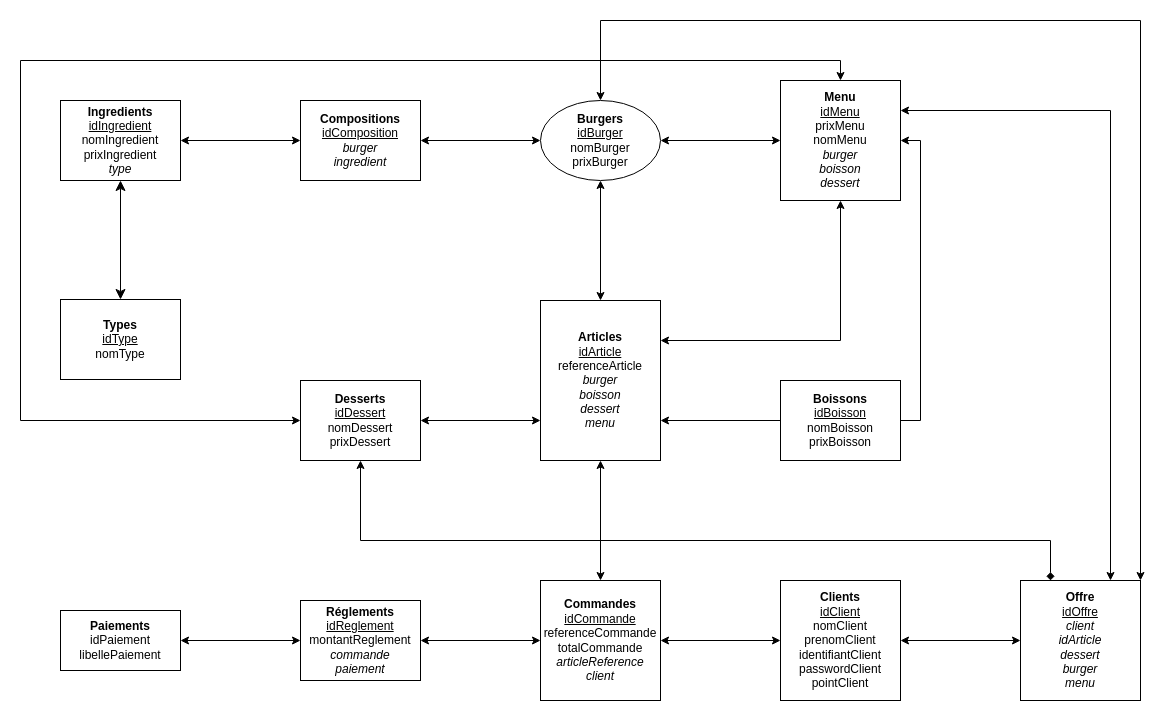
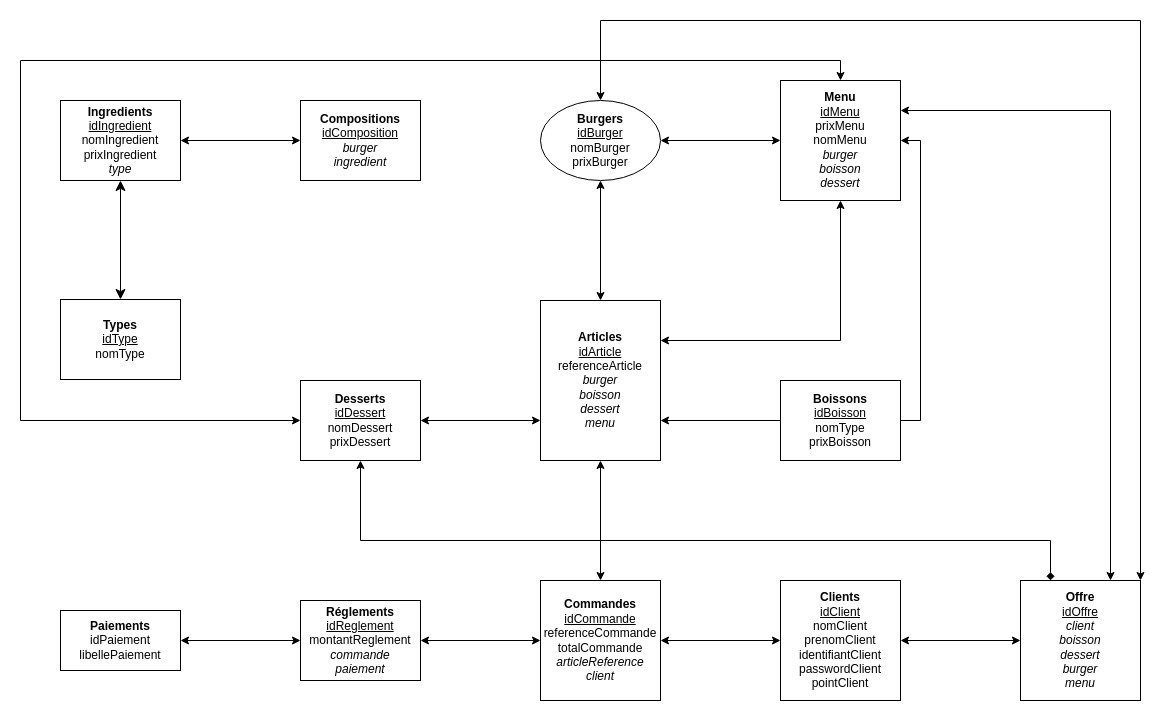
  <mxCell id="0" />
  <mxCell id="1" parent="0" />
  <mxCell id="2" style="edgeStyle=orthogonalEdgeStyle;rounded=0;orthogonalLoop=1;jettySize=auto;html=1;entryX=1;entryY=0.5;entryDx=0;entryDy=0;startArrow=classic;startFill=1;" edge="1" parent="1" source="3" target="22"><mxGeometry relative="1" as="geometry" /></mxCell>
  <mxCell id="3" value="&lt;b&gt;Clients&lt;/b&gt;&lt;br&gt;&lt;u&gt;idClient&lt;/u&gt;&lt;br&gt;nomClient&lt;br&gt;prenomClient&lt;br&gt;identifiantClient&lt;br&gt;passwordClient&lt;br&gt;pointClient" style="rounded=0;whiteSpace=wrap;html=1;" vertex="1" parent="1"><mxGeometry x="780" y="580" width="120" height="120" as="geometry" /></mxCell>
  <mxCell id="4" value="&lt;b&gt;Ingredients&lt;/b&gt;&lt;br&gt;&lt;u&gt;idIngredient&lt;/u&gt;&lt;br&gt;nomIngredient&lt;br&gt;prixIngredient&lt;br&gt;&lt;i&gt;type&lt;br&gt;&lt;/i&gt;" style="rounded=0;whiteSpace=wrap;html=1;" vertex="1" parent="1"><mxGeometry x="60" y="100" width="120" height="80" as="geometry" /></mxCell>
  <mxCell id="5" value="&lt;b&gt;Types&lt;br&gt;&lt;/b&gt;&lt;u&gt;idType&lt;br&gt;&lt;/u&gt;nomType" style="rounded=0;whiteSpace=wrap;html=1;" vertex="1" parent="1"><mxGeometry x="60" y="299" width="120" height="80" as="geometry" /></mxCell>
  <mxCell id="6" value="" style="edgeStyle=none;orthogonalLoop=1;jettySize=auto;html=1;endArrow=classic;startArrow=classic;endSize=8;startSize=8;rounded=0;exitX=0.5;exitY=1;exitDx=0;exitDy=0;entryX=0.5;entryY=0;entryDx=0;entryDy=0;" edge="1" parent="1" source="4" target="5"><mxGeometry width="100" relative="1" as="geometry"><mxPoint x="110" y="230" as="sourcePoint" /><mxPoint x="210" y="230" as="targetPoint" /><Array as="points" /></mxGeometry></mxCell>
  <mxCell id="7" style="edgeStyle=orthogonalEdgeStyle;rounded=0;orthogonalLoop=1;jettySize=auto;html=1;entryX=1;entryY=0.25;entryDx=0;entryDy=0;exitX=0.5;exitY=1;exitDx=0;exitDy=0;startArrow=classic;startFill=1;" edge="1" parent="1" source="9" target="11"><mxGeometry relative="1" as="geometry" /></mxCell>
  <mxCell id="8" style="edgeStyle=orthogonalEdgeStyle;rounded=0;orthogonalLoop=1;jettySize=auto;html=1;entryX=0.75;entryY=0;entryDx=0;entryDy=0;exitX=1;exitY=0.25;exitDx=0;exitDy=0;startArrow=classic;startFill=1;" edge="1" parent="1" source="9" target="32"><mxGeometry relative="1" as="geometry" /></mxCell>
  <mxCell id="9" value="&lt;b&gt;Menu&lt;/b&gt;&lt;br&gt;&lt;u&gt;idMenu&lt;br&gt;&lt;/u&gt;prixMenu&lt;br&gt;nomMenu&lt;br&gt;&lt;i&gt;burger&lt;br&gt;boisson&lt;br&gt;dessert&lt;/i&gt;" style="rounded=0;whiteSpace=wrap;html=1;" vertex="1" parent="1"><mxGeometry x="780" y="80" width="120" height="120" as="geometry" /></mxCell>
  <mxCell id="10" style="edgeStyle=orthogonalEdgeStyle;rounded=0;orthogonalLoop=1;jettySize=auto;html=1;entryX=0.5;entryY=0;entryDx=0;entryDy=0;startArrow=classic;startFill=1;" edge="1" parent="1" source="11" target="22"><mxGeometry relative="1" as="geometry" /></mxCell>
  <mxCell id="11" value="&lt;b&gt;Articles&lt;/b&gt;&lt;br&gt;&lt;u&gt;idArticle&lt;br&gt;&lt;/u&gt;referenceArticle&lt;i&gt;&lt;br&gt;burger&lt;br&gt;boisson&lt;br&gt;dessert&lt;br&gt;menu&lt;/i&gt;" style="rounded=0;whiteSpace=wrap;html=1;" vertex="1" parent="1"><mxGeometry x="540" y="300" width="120" height="160" as="geometry" /></mxCell>
  <mxCell id="12" style="edgeStyle=orthogonalEdgeStyle;rounded=0;orthogonalLoop=1;jettySize=auto;html=1;entryX=0;entryY=0.5;entryDx=0;entryDy=0;startArrow=classic;startFill=1;" edge="1" parent="1" source="14" target="9"><mxGeometry relative="1" as="geometry" /></mxCell>
  <mxCell id="13" style="edgeStyle=orthogonalEdgeStyle;rounded=0;orthogonalLoop=1;jettySize=auto;html=1;entryX=1;entryY=0;entryDx=0;entryDy=0;startArrow=classic;startFill=1;" edge="1" parent="1" source="14" target="32"><mxGeometry relative="1" as="geometry"><Array as="points"><mxPoint x="600" y="20" /><mxPoint x="1140" y="20" /></Array></mxGeometry></mxCell>
  <mxCell id="14" value="&lt;b&gt;Burgers&lt;/b&gt;&lt;br&gt;&lt;u&gt;idBurger&lt;/u&gt;&lt;br&gt;nomBurger&lt;br&gt;prixBurger" style="ellipse;whiteSpace=wrap;html=1;" vertex="1" parent="1"><mxGeometry x="540" y="100" width="120" height="80" as="geometry" /></mxCell>
  <mxCell id="15" value="&lt;b&gt;Compositions&lt;/b&gt;&lt;br&gt;&lt;u&gt;idComposition&lt;/u&gt;&lt;br&gt;&lt;i&gt;burger&lt;/i&gt;&lt;br&gt;&lt;i&gt;ingredient&lt;/i&gt;" style="rounded=0;whiteSpace=wrap;html=1;" vertex="1" parent="1"><mxGeometry x="300" y="100" width="120" height="80" as="geometry" /></mxCell>
  <mxCell id="16" value="" style="endArrow=classic;startArrow=classic;html=1;rounded=0;exitX=1;exitY=0.5;exitDx=0;exitDy=0;entryX=0;entryY=0.5;entryDx=0;entryDy=0;" edge="1" parent="1" source="4" target="15"><mxGeometry width="50" height="50" relative="1" as="geometry"><mxPoint x="370" y="270" as="sourcePoint" /><mxPoint x="420" y="220" as="targetPoint" /></mxGeometry></mxCell>
- <mxCell id="17" value="" style="endArrow=classic;startArrow=classic;html=1;rounded=0;entryX=0;entryY=0.5;entryDx=0;entryDy=0;exitX=1;exitY=0.5;exitDx=0;exitDy=0;" edge="1" parent="1" source="15" target="14"><mxGeometry width="50" height="50" relative="1" as="geometry"><mxPoint x="410" y="250" as="sourcePoint" /><mxPoint x="460" y="200" as="targetPoint" /></mxGeometry></mxCell>
  <mxCell id="18" value="" style="endArrow=classic;startArrow=classic;html=1;rounded=0;entryX=0.5;entryY=1;entryDx=0;entryDy=0;" edge="1" parent="1" source="11" target="14"><mxGeometry width="50" height="50" relative="1" as="geometry"><mxPoint x="610" y="270" as="sourcePoint" /><mxPoint x="500" y="220" as="targetPoint" /></mxGeometry></mxCell>
  <mxCell id="19" style="edgeStyle=orthogonalEdgeStyle;rounded=0;orthogonalLoop=1;jettySize=auto;html=1;entryX=1;entryY=0.75;entryDx=0;entryDy=0;" edge="1" parent="1" source="21" target="11"><mxGeometry relative="1" as="geometry" /></mxCell>
  <mxCell id="20" style="edgeStyle=orthogonalEdgeStyle;rounded=0;orthogonalLoop=1;jettySize=auto;html=1;entryX=1;entryY=0.5;entryDx=0;entryDy=0;" edge="1" parent="1" source="21" target="9"><mxGeometry relative="1" as="geometry"><Array as="points"><mxPoint x="920" y="420" /><mxPoint x="920" y="140" /></Array></mxGeometry></mxCell>
- <mxCell id="21" value="&lt;b&gt;Boissons&lt;/b&gt;&lt;br&gt;&lt;u&gt;idBoisson&lt;br&gt;&lt;/u&gt;nomBoisson&lt;br&gt;prixBoisson" style="rounded=0;whiteSpace=wrap;html=1;" vertex="1" parent="1"><mxGeometry x="780" y="380" width="120" height="80" as="geometry" /></mxCell>
+ <mxCell id="21" value="&lt;b&gt;Boissons&lt;/b&gt;&lt;br&gt;&lt;u&gt;idBoisson&lt;br&gt;&lt;/u&gt;nomType&lt;br&gt;prixBoisson" style="rounded=0;whiteSpace=wrap;html=1;" vertex="1" parent="1"><mxGeometry x="780" y="380" width="120" height="80" as="geometry" /></mxCell>
  <mxCell id="22" value="&lt;b&gt;Commandes&lt;/b&gt;&lt;br&gt;&lt;u&gt;idCommande&lt;br&gt;&lt;/u&gt;referenceCommande&lt;br&gt;totalCommande&lt;br&gt;&lt;i&gt;articleReference&lt;br&gt;client&lt;br&gt;&lt;/i&gt;" style="rounded=0;whiteSpace=wrap;html=1;" vertex="1" parent="1"><mxGeometry x="540" y="580" width="120" height="120" as="geometry" /></mxCell>
  <mxCell id="23" style="edgeStyle=orthogonalEdgeStyle;rounded=0;orthogonalLoop=1;jettySize=auto;html=1;entryX=0;entryY=0.75;entryDx=0;entryDy=0;startArrow=classic;startFill=1;" edge="1" parent="1" source="26" target="11"><mxGeometry relative="1" as="geometry" /></mxCell>
  <mxCell id="24" style="edgeStyle=orthogonalEdgeStyle;rounded=0;orthogonalLoop=1;jettySize=auto;html=1;entryX=0.5;entryY=0;entryDx=0;entryDy=0;startArrow=classic;startFill=1;" edge="1" parent="1" source="26" target="9"><mxGeometry relative="1" as="geometry"><Array as="points"><mxPoint x="20" y="420" /><mxPoint x="20" y="60" /><mxPoint x="840" y="60" /></Array></mxGeometry></mxCell>
  <mxCell id="25" style="edgeStyle=orthogonalEdgeStyle;rounded=0;orthogonalLoop=1;jettySize=auto;html=1;entryX=0.25;entryY=0;entryDx=0;entryDy=0;startArrow=classic;startFill=1;endArrow=diamond;" edge="1" parent="1" source="26" target="32"><mxGeometry relative="1" as="geometry"><Array as="points"><mxPoint x="360" y="540" /><mxPoint x="1050" y="540" /></Array></mxGeometry></mxCell>
  <mxCell id="26" value="&lt;b&gt;Desserts&lt;/b&gt;&lt;br&gt;&lt;u&gt;idDessert&lt;/u&gt;&lt;br&gt;nomDessert&lt;br&gt;prixDessert" style="rounded=0;whiteSpace=wrap;html=1;" vertex="1" parent="1"><mxGeometry x="300" y="380" width="120" height="80" as="geometry" /></mxCell>
  <mxCell id="27" style="edgeStyle=orthogonalEdgeStyle;rounded=0;orthogonalLoop=1;jettySize=auto;html=1;startArrow=classic;startFill=1;" edge="1" parent="1" source="28" target="22"><mxGeometry relative="1" as="geometry" /></mxCell>
  <mxCell id="28" value="&lt;b&gt;Réglements&lt;/b&gt;&lt;br&gt;&lt;u&gt;idReglement&lt;/u&gt;&lt;br&gt;montantReglement&lt;br&gt;&lt;i style=&quot;border-color: var(--border-color);&quot;&gt;commande&lt;/i&gt;&lt;br&gt;&lt;i&gt;paiement&lt;br&gt;&lt;/i&gt;" style="rounded=0;whiteSpace=wrap;html=1;" vertex="1" parent="1"><mxGeometry x="300" y="600" width="120" height="80" as="geometry" /></mxCell>
  <mxCell id="29" style="edgeStyle=orthogonalEdgeStyle;rounded=0;orthogonalLoop=1;jettySize=auto;html=1;entryX=0;entryY=0.5;entryDx=0;entryDy=0;startArrow=classic;startFill=1;" edge="1" parent="1" source="30" target="28"><mxGeometry relative="1" as="geometry" /></mxCell>
  <mxCell id="30" value="&lt;b&gt;Paiements&lt;/b&gt;&lt;br&gt;idPaiement&lt;br&gt;libellePaiement" style="rounded=0;whiteSpace=wrap;html=1;" vertex="1" parent="1"><mxGeometry x="60" y="610" width="120" height="60" as="geometry" /></mxCell>
  <mxCell id="31" style="edgeStyle=orthogonalEdgeStyle;rounded=0;orthogonalLoop=1;jettySize=auto;html=1;entryX=1;entryY=0.5;entryDx=0;entryDy=0;startArrow=classic;startFill=1;" edge="1" parent="1" source="32" target="3"><mxGeometry relative="1" as="geometry" /></mxCell>
- <mxCell id="32" value="&lt;b&gt;Offre&lt;/b&gt;&lt;br&gt;&lt;u&gt;idOffre&lt;/u&gt;&lt;br&gt;&lt;i&gt;client&lt;br&gt;idArticle&lt;br&gt;dessert&lt;br&gt;burger&lt;br&gt;menu&lt;/i&gt;" style="rounded=0;whiteSpace=wrap;html=1;" vertex="1" parent="1"><mxGeometry x="1020" y="580" width="120" height="120" as="geometry" /></mxCell>
+ <mxCell id="32" value="&lt;b&gt;Offre&lt;/b&gt;&lt;br&gt;&lt;u&gt;idOffre&lt;/u&gt;&lt;br&gt;&lt;i&gt;client&lt;br&gt;boisson&lt;br&gt;dessert&lt;br&gt;burger&lt;br&gt;menu&lt;/i&gt;" style="rounded=0;whiteSpace=wrap;html=1;" vertex="1" parent="1"><mxGeometry x="1020" y="580" width="120" height="120" as="geometry" /></mxCell>
